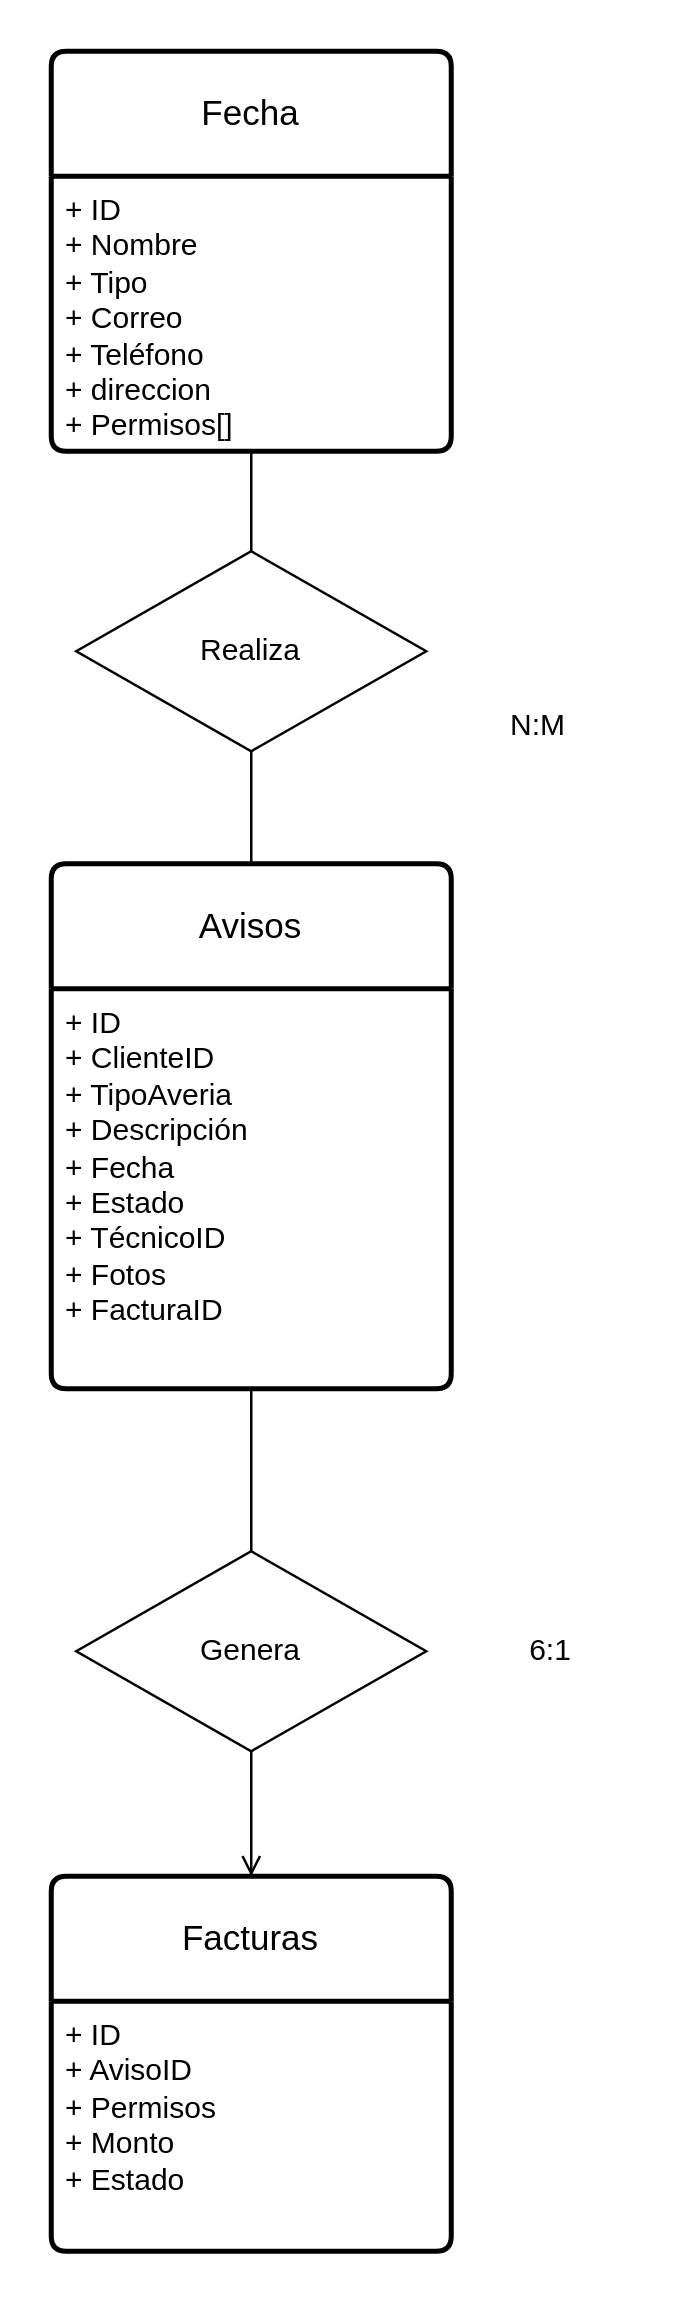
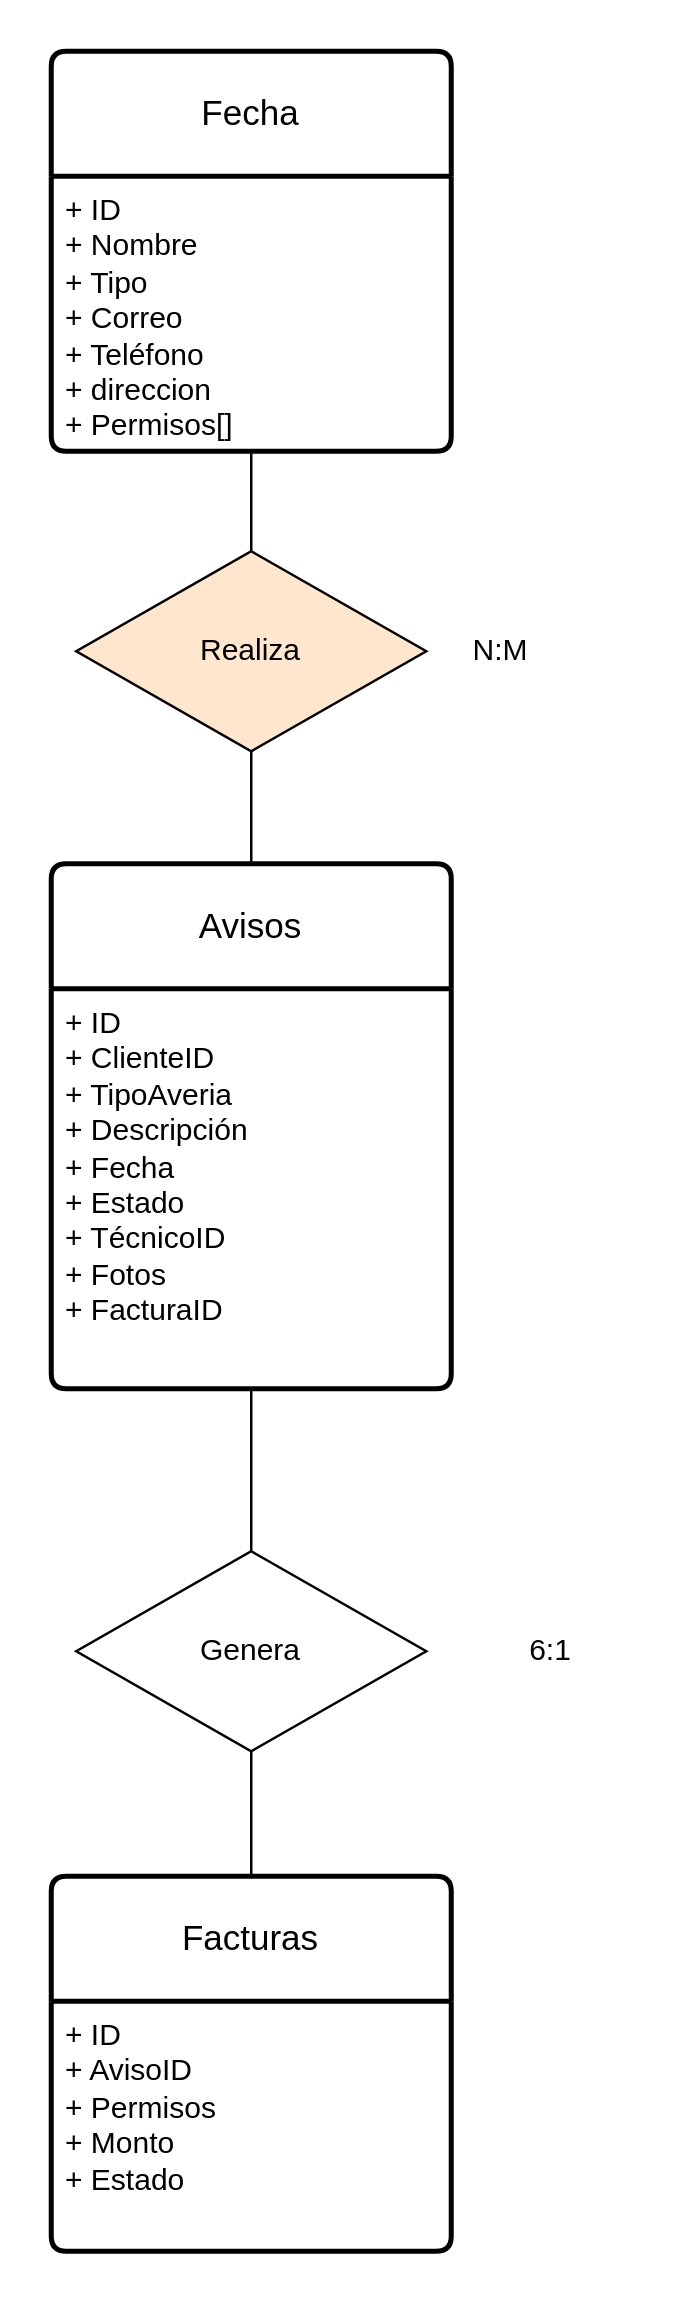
  <mxCell id="0" />
  <mxCell id="1" parent="0" />
  <mxCell id="2" value="Fecha" style="swimlane;childLayout=stackLayout;horizontal=1;startSize=50;horizontalStack=0;rounded=1;fontSize=14;fontStyle=0;strokeWidth=2;resizeParent=0;resizeLast=1;shadow=0;dashed=0;align=center;arcSize=4;whiteSpace=wrap;html=1;" vertex="1" parent="1"><mxGeometry x="20" y="20" width="160" height="160" as="geometry" /></mxCell>
  <mxCell id="3" value="+ ID&lt;div&gt;+ Nombre&lt;/div&gt;&lt;div&gt;+ Tipo&lt;/div&gt;&lt;div&gt;+ Correo&lt;/div&gt;&lt;div&gt;+ Teléfono&lt;/div&gt;&lt;div&gt;+ direccion&lt;/div&gt;&lt;div&gt;+ Permisos[]&lt;/div&gt;" style="align=left;strokeColor=none;fillColor=none;spacingLeft=4;spacingRight=4;fontSize=12;verticalAlign=top;resizable=0;rotatable=0;part=1;html=1;whiteSpace=wrap;" vertex="1" parent="2"><mxGeometry y="50" width="160" height="110" as="geometry" /></mxCell>
  <mxCell id="4" value="Avisos" style="swimlane;childLayout=stackLayout;horizontal=1;startSize=50;horizontalStack=0;rounded=1;fontSize=14;fontStyle=0;strokeWidth=2;resizeParent=0;resizeLast=1;shadow=0;dashed=0;align=center;arcSize=4;whiteSpace=wrap;html=1;" vertex="1" parent="1"><mxGeometry x="20" y="345" width="160" height="210" as="geometry" /></mxCell>
  <mxCell id="5" value="+ ID&lt;div&gt;+ ClienteID&lt;/div&gt;&lt;div&gt;+ TipoAveria&lt;/div&gt;&lt;div&gt;+ Descripción&lt;/div&gt;&lt;div&gt;+ Fecha&lt;/div&gt;&lt;div&gt;+ Estado&lt;/div&gt;&lt;div&gt;+ TécnicoID&lt;/div&gt;&lt;div&gt;+ Fotos&lt;/div&gt;&lt;div&gt;+ FacturaID&lt;/div&gt;" style="align=left;strokeColor=none;fillColor=none;spacingLeft=4;spacingRight=4;fontSize=12;verticalAlign=top;resizable=0;rotatable=0;part=1;html=1;whiteSpace=wrap;" vertex="1" parent="4"><mxGeometry y="50" width="160" height="160" as="geometry" /></mxCell>
  <mxCell id="6" value="6:1" style="text;html=1;align=center;verticalAlign=middle;whiteSpace=wrap;rounded=0;" vertex="1" parent="1"><mxGeometry x="190" y="645" width="60" height="30" as="geometry" /></mxCell>
  <mxCell id="7" value="Facturas" style="swimlane;childLayout=stackLayout;horizontal=1;startSize=50;horizontalStack=0;rounded=1;fontSize=14;fontStyle=0;strokeWidth=2;resizeParent=0;resizeLast=1;shadow=0;dashed=0;align=center;arcSize=4;whiteSpace=wrap;html=1;" vertex="1" parent="1"><mxGeometry x="20" y="750" width="160" height="150" as="geometry" /></mxCell>
  <mxCell id="8" value="+ ID&lt;div&gt;+ AvisoID&lt;/div&gt;&lt;div&gt;+ Permisos&lt;/div&gt;&lt;div&gt;+ Monto&lt;/div&gt;&lt;div&gt;+ Estado&lt;/div&gt;" style="align=left;strokeColor=none;fillColor=none;spacingLeft=4;spacingRight=4;fontSize=12;verticalAlign=top;resizable=0;rotatable=0;part=1;html=1;whiteSpace=wrap;" vertex="1" parent="7"><mxGeometry y="50" width="160" height="100" as="geometry" /></mxCell>
- <mxCell id="9" value="Realiza" style="rhombus;whiteSpace=wrap;html=1;rotation=0;" vertex="1" parent="1"><mxGeometry x="30" y="220" width="140" height="80" as="geometry" /></mxCell>
+ <mxCell id="9" value="Realiza" style="rhombus;whiteSpace=wrap;html=1;rotation=0;fillColor=#ffe6cc;" vertex="1" parent="1"><mxGeometry x="30" y="220" width="140" height="80" as="geometry" /></mxCell>
  <mxCell id="10" value="" style="endArrow=none;html=1;rounded=0;entryX=0.5;entryY=1;entryDx=0;entryDy=0;exitX=0.5;exitY=0;exitDx=0;exitDy=0;" edge="1" parent="1" source="9" target="3"><mxGeometry width="50" height="50" relative="1" as="geometry"><mxPoint x="270" y="490" as="sourcePoint" /><mxPoint x="320" y="440" as="targetPoint" /></mxGeometry></mxCell>
  <mxCell id="11" value="" style="endArrow=none;html=1;rounded=0;entryX=0.5;entryY=1;entryDx=0;entryDy=0;exitX=0.5;exitY=0;exitDx=0;exitDy=0;" edge="1" parent="1" source="4" target="9"><mxGeometry width="50" height="50" relative="1" as="geometry"><mxPoint x="270" y="490" as="sourcePoint" /><mxPoint x="320" y="440" as="targetPoint" /></mxGeometry></mxCell>
  <mxCell id="12" value="Genera" style="rhombus;whiteSpace=wrap;html=1;rotation=0;" vertex="1" parent="1"><mxGeometry x="30" y="620" width="140" height="80" as="geometry" /></mxCell>
  <mxCell id="13" value="" style="endArrow=none;html=1;rounded=0;exitX=0.5;exitY=1;exitDx=0;exitDy=0;entryX=0.5;entryY=0;entryDx=0;entryDy=0;" edge="1" parent="1" source="5" target="12"><mxGeometry width="50" height="50" relative="1" as="geometry"><mxPoint x="270" y="590" as="sourcePoint" /><mxPoint x="320" y="540" as="targetPoint" /></mxGeometry></mxCell>
- <mxCell id="14" value="" style="endArrow=open;html=1;rounded=0;entryX=0.5;entryY=0;entryDx=0;entryDy=0;exitX=0.5;exitY=1;exitDx=0;exitDy=0;" edge="1" parent="1" source="12" target="7"><mxGeometry width="50" height="50" relative="1" as="geometry"><mxPoint x="100" y="710" as="sourcePoint" /><mxPoint x="320" y="540" as="targetPoint" /></mxGeometry></mxCell>
- <mxCell id="15" value="N:M" style="text;html=1;align=center;verticalAlign=middle;whiteSpace=wrap;rounded=0;" vertex="1" parent="1"><mxGeometry x="185" y="275" width="60" height="30" as="geometry" /></mxCell>
+ <mxCell id="14" value="" style="endArrow=none;html=1;rounded=0;entryX=0.5;entryY=0;entryDx=0;entryDy=0;exitX=0.5;exitY=1;exitDx=0;exitDy=0;" edge="1" parent="1" source="12" target="7"><mxGeometry width="50" height="50" relative="1" as="geometry"><mxPoint x="100" y="710" as="sourcePoint" /><mxPoint x="320" y="540" as="targetPoint" /></mxGeometry></mxCell>
+ <mxCell id="15" value="N:M" style="text;html=1;align=center;verticalAlign=middle;whiteSpace=wrap;rounded=0;" vertex="1" parent="1"><mxGeometry x="170" y="245" width="60" height="30" as="geometry" /></mxCell>
